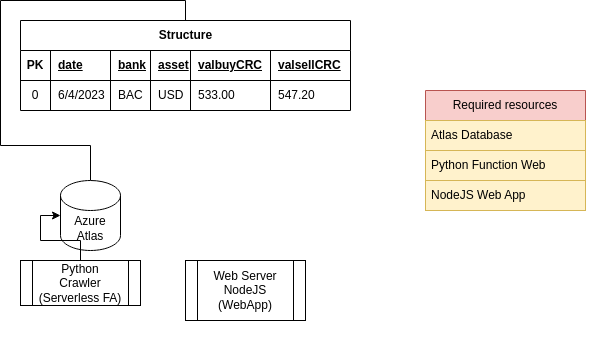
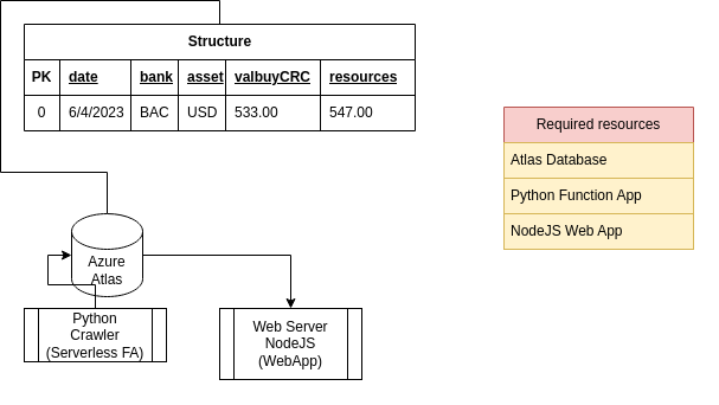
  <mxCell id="0" />
  <mxCell id="1" parent="0" />
  <mxCell id="2" style="rounded=0;orthogonalLoop=1;jettySize=auto;html=1;entryX=0.5;entryY=0;entryDx=0;entryDy=0;endArrow=none;endFill=0;edgeStyle=orthogonalEdgeStyle;" edge="1" parent="1" source="4" target="5"><mxGeometry relative="1" as="geometry" /></mxCell>
+ <mxCell id="3" style="edgeStyle=orthogonalEdgeStyle;rounded=0;orthogonalLoop=1;jettySize=auto;html=1;exitX=1;exitY=0.5;exitDx=0;exitDy=0;exitPerimeter=0;entryX=0.5;entryY=0;entryDx=0;entryDy=0;" edge="1" parent="1" source="4" target="22"><mxGeometry relative="1" as="geometry" /></mxCell>
  <mxCell id="4" value="Azure&lt;br&gt;Atlas" style="shape=cylinder3;whiteSpace=wrap;html=1;boundedLbl=1;backgroundOutline=1;size=15;" vertex="1" parent="1"><mxGeometry x="60" y="180" width="60" height="70" as="geometry" /></mxCell>
  <mxCell id="5" value="Structure" style="shape=table;startSize=30;container=1;collapsible=1;childLayout=tableLayout;fixedRows=1;rowLines=0;fontStyle=1;align=center;resizeLast=1;html=1;flipH=0;direction=east;" vertex="1" parent="1"><mxGeometry x="20" y="20" width="330.0" height="90" as="geometry"><mxRectangle x="35" y="-70" width="90" height="30" as="alternateBounds" /></mxGeometry></mxCell>
  <mxCell id="6" value="" style="shape=tableRow;horizontal=0;startSize=0;swimlaneHead=0;swimlaneBody=0;fillColor=none;collapsible=0;dropTarget=0;points=[[0,0.5],[1,0.5]];portConstraint=eastwest;top=0;left=0;right=0;bottom=1;" vertex="1" parent="5"><mxGeometry y="30" width="330.0" height="30" as="geometry" /></mxCell>
  <mxCell id="7" value="PK" style="shape=partialRectangle;connectable=0;fillColor=none;top=0;left=0;bottom=0;right=0;fontStyle=1;overflow=hidden;whiteSpace=wrap;html=1;" vertex="1" parent="6"><mxGeometry width="30" height="30" as="geometry"><mxRectangle width="30" height="30" as="alternateBounds" /></mxGeometry></mxCell>
  <mxCell id="8" value="date" style="shape=partialRectangle;connectable=0;fillColor=none;top=0;left=0;bottom=0;right=0;align=left;spacingLeft=6;fontStyle=5;overflow=hidden;whiteSpace=wrap;html=1;" vertex="1" parent="6"><mxGeometry x="30" width="60.0" height="30" as="geometry"><mxRectangle width="60.0" height="30" as="alternateBounds" /></mxGeometry></mxCell>
  <mxCell id="9" value="bank" style="shape=partialRectangle;connectable=0;fillColor=none;top=0;left=0;bottom=0;right=0;align=left;spacingLeft=6;fontStyle=5;overflow=hidden;whiteSpace=wrap;html=1;" vertex="1" parent="6"><mxGeometry x="90.0" width="40.0" height="30" as="geometry"><mxRectangle width="40.0" height="30" as="alternateBounds" /></mxGeometry></mxCell>
  <mxCell id="10" value="asset" style="shape=partialRectangle;connectable=0;fillColor=none;top=0;left=0;bottom=0;right=0;align=left;spacingLeft=6;fontStyle=5;overflow=hidden;whiteSpace=wrap;html=1;" vertex="1" parent="6"><mxGeometry x="130" width="40.0" height="30" as="geometry"><mxRectangle width="40.0" height="30" as="alternateBounds" /></mxGeometry></mxCell>
  <mxCell id="11" value="valbuyCRC" style="shape=partialRectangle;connectable=0;fillColor=none;top=0;left=0;bottom=0;right=0;align=left;spacingLeft=6;fontStyle=5;overflow=hidden;whiteSpace=wrap;html=1;" vertex="1" parent="6"><mxGeometry x="170.0" width="80.0" height="30" as="geometry"><mxRectangle width="80.0" height="30" as="alternateBounds" /></mxGeometry></mxCell>
- <mxCell id="12" value="valsellCRC" style="shape=partialRectangle;connectable=0;fillColor=none;top=0;left=0;bottom=0;right=0;align=left;spacingLeft=6;fontStyle=5;overflow=hidden;whiteSpace=wrap;html=1;" vertex="1" parent="6"><mxGeometry x="250" width="80.0" height="30" as="geometry"><mxRectangle width="80.0" height="30" as="alternateBounds" /></mxGeometry></mxCell>
+ <mxCell id="12" value="resources" style="shape=partialRectangle;connectable=0;fillColor=none;top=0;left=0;bottom=0;right=0;align=left;spacingLeft=6;fontStyle=5;overflow=hidden;whiteSpace=wrap;html=1;" vertex="1" parent="6"><mxGeometry x="250" width="80.0" height="30" as="geometry"><mxRectangle width="80.0" height="30" as="alternateBounds" /></mxGeometry></mxCell>
  <mxCell id="13" value="" style="shape=tableRow;horizontal=0;startSize=0;swimlaneHead=0;swimlaneBody=0;fillColor=none;collapsible=0;dropTarget=0;points=[[0,0.5],[1,0.5]];portConstraint=eastwest;top=0;left=0;right=0;bottom=0;" vertex="1" parent="5"><mxGeometry y="60" width="330.0" height="30" as="geometry" /></mxCell>
  <mxCell id="14" value="0" style="shape=partialRectangle;connectable=0;fillColor=none;top=0;left=0;bottom=0;right=0;editable=1;overflow=hidden;whiteSpace=wrap;html=1;" vertex="1" parent="13"><mxGeometry width="30" height="30" as="geometry"><mxRectangle width="30" height="30" as="alternateBounds" /></mxGeometry></mxCell>
  <mxCell id="15" value="6/4/2023" style="shape=partialRectangle;connectable=0;fillColor=none;top=0;left=0;bottom=0;right=0;align=left;spacingLeft=6;overflow=hidden;whiteSpace=wrap;html=1;" vertex="1" parent="13"><mxGeometry x="30" width="60.0" height="30" as="geometry"><mxRectangle width="60.0" height="30" as="alternateBounds" /></mxGeometry></mxCell>
  <mxCell id="16" value="BAC" style="shape=partialRectangle;connectable=0;fillColor=none;top=0;left=0;bottom=0;right=0;align=left;spacingLeft=6;overflow=hidden;whiteSpace=wrap;html=1;" vertex="1" parent="13"><mxGeometry x="90.0" width="40.0" height="30" as="geometry"><mxRectangle width="40.0" height="30" as="alternateBounds" /></mxGeometry></mxCell>
  <mxCell id="17" value="USD" style="shape=partialRectangle;connectable=0;fillColor=none;top=0;left=0;bottom=0;right=0;align=left;spacingLeft=6;overflow=hidden;whiteSpace=wrap;html=1;" vertex="1" parent="13"><mxGeometry x="130" width="40.0" height="30" as="geometry"><mxRectangle width="40.0" height="30" as="alternateBounds" /></mxGeometry></mxCell>
  <mxCell id="18" value="533.00" style="shape=partialRectangle;connectable=0;fillColor=none;top=0;left=0;bottom=0;right=0;align=left;spacingLeft=6;overflow=hidden;whiteSpace=wrap;html=1;" vertex="1" parent="13"><mxGeometry x="170.0" width="80.0" height="30" as="geometry"><mxRectangle width="80.0" height="30" as="alternateBounds" /></mxGeometry></mxCell>
- <mxCell id="19" value="547.20" style="shape=partialRectangle;connectable=0;fillColor=none;top=0;left=0;bottom=0;right=0;align=left;spacingLeft=6;overflow=hidden;whiteSpace=wrap;html=1;" vertex="1" parent="13"><mxGeometry x="250" width="80.0" height="30" as="geometry"><mxRectangle width="80.0" height="30" as="alternateBounds" /></mxGeometry></mxCell>
+ <mxCell id="19" value="547.00" style="shape=partialRectangle;connectable=0;fillColor=none;top=0;left=0;bottom=0;right=0;align=left;spacingLeft=6;overflow=hidden;whiteSpace=wrap;html=1;" vertex="1" parent="13"><mxGeometry x="250" width="80.0" height="30" as="geometry"><mxRectangle width="80.0" height="30" as="alternateBounds" /></mxGeometry></mxCell>
  <mxCell id="20" style="edgeStyle=orthogonalEdgeStyle;rounded=0;orthogonalLoop=1;jettySize=auto;html=1;entryX=0;entryY=0.5;entryDx=0;entryDy=0;entryPerimeter=0;exitX=0.5;exitY=0;exitDx=0;exitDy=0;" edge="1" parent="1" source="21" target="4"><mxGeometry relative="1" as="geometry"><mxPoint x="95" y="260" as="sourcePoint" /></mxGeometry></mxCell>
  <mxCell id="21" value="Python&lt;br&gt;Crawler&lt;br&gt;(Serverless FA)" style="shape=process;whiteSpace=wrap;html=1;backgroundOutline=1;" vertex="1" parent="1"><mxGeometry x="20" y="260" width="120" height="45" as="geometry" /></mxCell>
  <mxCell id="22" value="Web Server&lt;br&gt;NodeJS&lt;br&gt;(WebApp)" style="shape=process;whiteSpace=wrap;html=1;backgroundOutline=1;" vertex="1" parent="1"><mxGeometry x="185" y="260" width="120" height="60" as="geometry" /></mxCell>
  <mxCell id="23" value="Required resources" style="swimlane;fontStyle=0;childLayout=stackLayout;horizontal=1;startSize=30;horizontalStack=0;resizeParent=1;resizeParentMax=0;resizeLast=0;collapsible=1;marginBottom=0;whiteSpace=wrap;html=1;fillColor=#f8cecc;strokeColor=#b85450;" vertex="1" parent="1"><mxGeometry x="425" width="160" height="120" as="geometry" y="90"><mxRectangle x="440" width="160" height="30" as="alternateBounds" /></mxGeometry></mxCell>
  <mxCell id="24" value="Atlas Database" style="text;strokeColor=#d6b656;fillColor=#fff2cc;align=left;verticalAlign=middle;spacingLeft=4;spacingRight=4;overflow=hidden;points=[[0,0.5],[1,0.5]];portConstraint=eastwest;rotatable=0;whiteSpace=wrap;html=1;" vertex="1" parent="23"><mxGeometry y="30" width="160" height="30" as="geometry" /></mxCell>
- <mxCell id="25" value="Python Function Web" style="text;strokeColor=#d6b656;fillColor=#fff2cc;align=left;verticalAlign=middle;spacingLeft=4;spacingRight=4;overflow=hidden;points=[[0,0.5],[1,0.5]];portConstraint=eastwest;rotatable=0;whiteSpace=wrap;html=1;" vertex="1" parent="23"><mxGeometry y="60" width="160" height="30" as="geometry" /></mxCell>
+ <mxCell id="25" value="Python Function App" style="text;strokeColor=#d6b656;fillColor=#fff2cc;align=left;verticalAlign=middle;spacingLeft=4;spacingRight=4;overflow=hidden;points=[[0,0.5],[1,0.5]];portConstraint=eastwest;rotatable=0;whiteSpace=wrap;html=1;" vertex="1" parent="23"><mxGeometry y="60" width="160" height="30" as="geometry" /></mxCell>
  <mxCell id="26" value="NodeJS Web App" style="text;strokeColor=#d6b656;fillColor=#fff2cc;align=left;verticalAlign=middle;spacingLeft=4;spacingRight=4;overflow=hidden;points=[[0,0.5],[1,0.5]];portConstraint=eastwest;rotatable=0;whiteSpace=wrap;html=1;" vertex="1" parent="23"><mxGeometry y="90" width="160" height="30" as="geometry" /></mxCell>
